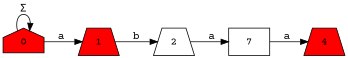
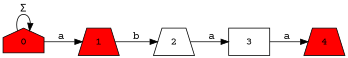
  digraph {
    rankdir=LR
    fontname="Courier Prime"
    node [fillcolor=red shape=trapezium style=filled fontname="Courier Prime"]
    edge [fontname="Courier Prime"]
    0 [shape=house]
    1
    2 [fillcolor=white]
    4
-   3 [fillcolor=white label=7 shape=box]
+   3 [fillcolor=white shape=box]
    0 -> 0 [label="Σ"]
    0 -> 1 [label=a]
    1 -> 2 [label=b]
    2 -> 3 [label=a]
    3 -> 4 [label=a]
  }
